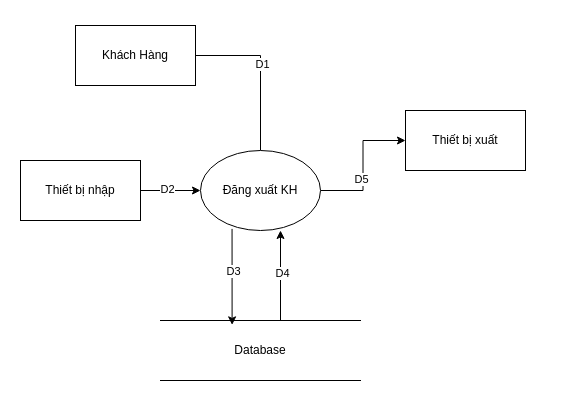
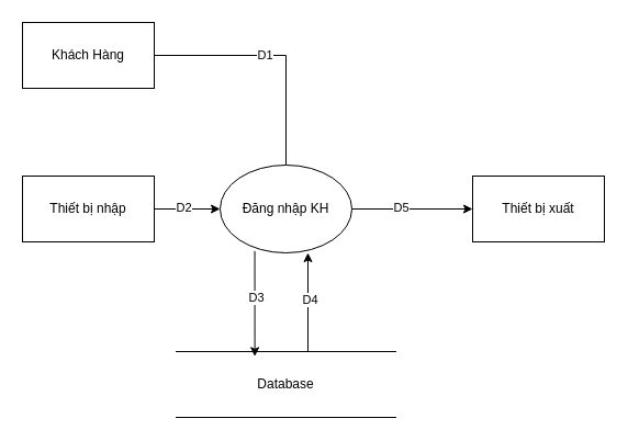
  <mxCell id="0" />
  <mxCell id="1" parent="0" />
  <mxCell id="2" style="edgeStyle=orthogonalEdgeStyle;rounded=0;orthogonalLoop=1;jettySize=auto;html=1;entryX=0.5;entryY=0;entryDx=0;entryDy=0;endArrow=none;" edge="1" parent="1" source="4" target="9"><mxGeometry relative="1" as="geometry" /></mxCell>
  <mxCell id="3" value="D1" style="edgeLabel;html=1;align=center;verticalAlign=middle;resizable=0;points=[];" vertex="1" connectable="0" parent="2"><mxGeometry x="-0.093" y="1" relative="1" as="geometry"><mxPoint as="offset" /></mxGeometry></mxCell>
- <mxCell id="4" value="Khách Hàng" style="rounded=0;whiteSpace=wrap;html=1;" vertex="1" parent="1"><mxGeometry x="75" y="25" width="120" height="60" as="geometry" /></mxCell>
+ <mxCell id="4" value="Khách Hàng" style="rounded=0;whiteSpace=wrap;html=1;" vertex="1" parent="1"><mxGeometry x="20" y="20" width="120" height="60" as="geometry" /></mxCell>
  <mxCell id="5" value="" style="edgeStyle=orthogonalEdgeStyle;rounded=0;orthogonalLoop=1;jettySize=auto;html=1;" edge="1" parent="1" source="9" target="10"><mxGeometry relative="1" as="geometry" /></mxCell>
  <mxCell id="6" value="D5" style="edgeLabel;html=1;align=center;verticalAlign=middle;resizable=0;points=[];" vertex="1" connectable="0" parent="5"><mxGeometry x="-0.205" y="2" relative="1" as="geometry"><mxPoint as="offset" /></mxGeometry></mxCell>
  <mxCell id="7" style="edgeStyle=orthogonalEdgeStyle;rounded=0;orthogonalLoop=1;jettySize=auto;html=1;entryX=0.358;entryY=0.073;entryDx=0;entryDy=0;exitX=0.263;exitY=0.98;exitDx=0;exitDy=0;exitPerimeter=0;entryPerimeter=0;" edge="1" parent="1" source="9" target="16"><mxGeometry relative="1" as="geometry" /></mxCell>
  <mxCell id="8" value="D3" style="edgeLabel;html=1;align=center;verticalAlign=middle;resizable=0;points=[];" vertex="1" connectable="0" parent="7"><mxGeometry x="-0.121" y="1" relative="1" as="geometry"><mxPoint as="offset" /></mxGeometry></mxCell>
- <mxCell id="9" value="Đăng xuất KH" style="ellipse;whiteSpace=wrap;html=1;" vertex="1" parent="1"><mxGeometry x="200" y="150" width="120" height="80" as="geometry" /></mxCell>
- <mxCell id="10" value="Thiết bị xuất" style="whiteSpace=wrap;html=1;" vertex="1" parent="1"><mxGeometry x="405" y="110" width="120" height="60" as="geometry" /></mxCell>
+ <mxCell id="9" value="Đăng nhập KH" style="ellipse;whiteSpace=wrap;html=1;" vertex="1" parent="1"><mxGeometry x="200" y="150" width="120" height="80" as="geometry" /></mxCell>
+ <mxCell id="10" value="Thiết bị xuất" style="whiteSpace=wrap;html=1;" vertex="1" parent="1"><mxGeometry x="430" y="160" width="120" height="60" as="geometry" /></mxCell>
  <mxCell id="11" style="edgeStyle=orthogonalEdgeStyle;rounded=0;orthogonalLoop=1;jettySize=auto;html=1;entryX=0;entryY=0.5;entryDx=0;entryDy=0;" edge="1" parent="1" source="13" target="9"><mxGeometry relative="1" as="geometry" /></mxCell>
  <mxCell id="12" value="D2" style="edgeLabel;html=1;align=center;verticalAlign=middle;resizable=0;points=[];" vertex="1" connectable="0" parent="11"><mxGeometry x="-0.138" y="2" relative="1" as="geometry"><mxPoint as="offset" /></mxGeometry></mxCell>
  <mxCell id="13" value="Thiết bị nhập" style="rounded=0;whiteSpace=wrap;html=1;" vertex="1" parent="1"><mxGeometry x="20" y="160" width="120" height="60" as="geometry" /></mxCell>
  <mxCell id="14" style="edgeStyle=orthogonalEdgeStyle;rounded=0;orthogonalLoop=1;jettySize=auto;html=1;" edge="1" parent="1" source="16"><mxGeometry relative="1" as="geometry"><mxPoint x="280" y="230" as="targetPoint" /><Array as="points"><mxPoint x="280" y="230" /></Array></mxGeometry></mxCell>
  <mxCell id="15" value="D4" style="edgeLabel;html=1;align=center;verticalAlign=middle;resizable=0;points=[];" vertex="1" connectable="0" parent="14"><mxGeometry x="0.063" y="-1" relative="1" as="geometry"><mxPoint as="offset" /></mxGeometry></mxCell>
  <mxCell id="16" value="Database" style="shape=partialRectangle;whiteSpace=wrap;html=1;left=0;right=0;fillColor=none;" vertex="1" parent="1"><mxGeometry x="160" y="320" width="200" height="60" as="geometry" /></mxCell>
